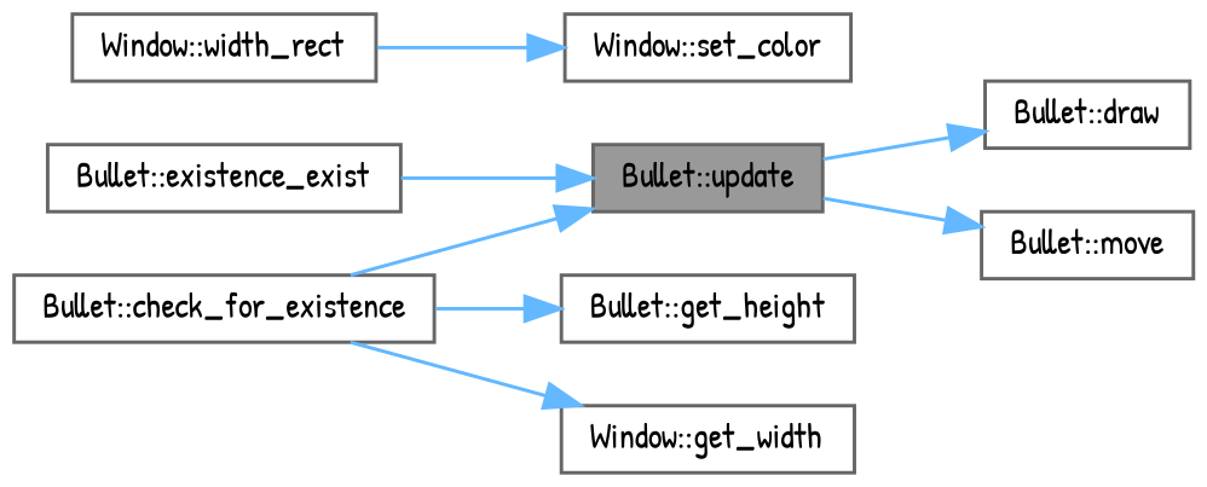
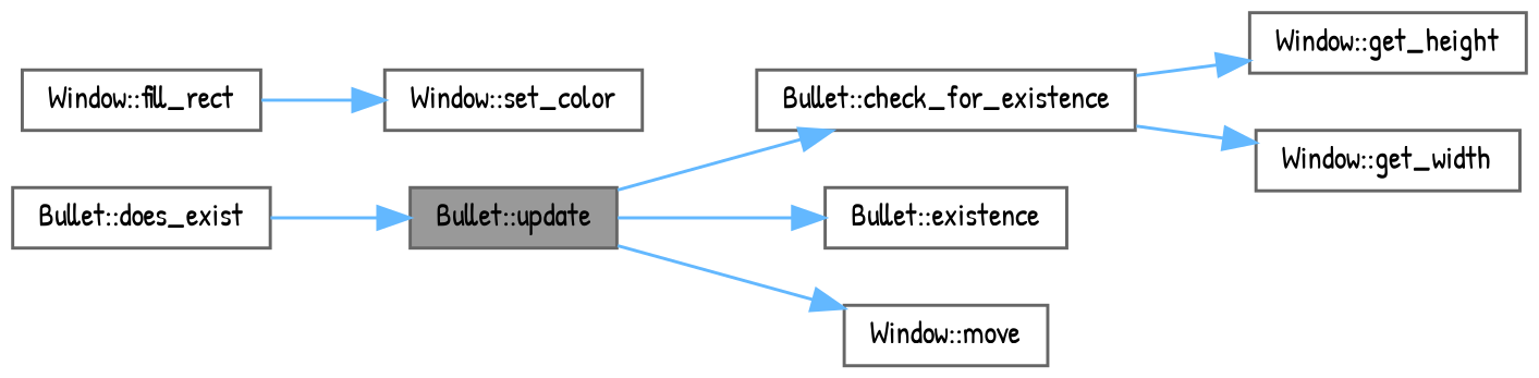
  digraph {
    fontname="Patrick Hand"
    rankdir=LR
    node [color=grey40 fillcolor=white fontname="Patrick Hand" fontsize=10 shape=box style=filled]
    edge [color=steelblue1 fontname="Patrick Hand" fontsize=10 labelfontname=Helvetica labelfontsize=10 style=solid]
    n1 [color=gray40 fillcolor=grey60 fontcolor=black height=0.2 label="Bullet::update" width=0.4]
    n2 [height=0.2 label="Bullet::check_for_existence" width=0.4]
-   n3 [height=0.2 label="Bullet::draw" width=0.4]
-   n4 [height=0.2 label="Bullet::move" width=0.4]
-   n5 [height=0.2 label="Bullet::get_height" width=0.4]
+   n3 [height=0.2 label="Bullet::existence" width=0.4]
+   n4 [height=0.2 label="Window::move" width=0.4]
+   n5 [height=0.2 label="Window::get_height" width=0.4]
    n6 [height=0.2 label="Window::get_width" width=0.4]
-   n7 [height=0.2 label="Bullet::existence_exist" width=0.4]
-   n8 [height=0.2 label="Window::width_rect" width=0.4]
+   n7 [height=0.2 label="Bullet::does_exist" width=0.4]
+   n8 [height=0.2 label="Window::fill_rect" width=0.4]
    n9 [height=0.2 label="Window::set_color" width=0.4]
-   n2 -> n1
+   n1 -> n2
    n1 -> n3
    n1 -> n4
    n2 -> n5
    n2 -> n6
    n7 -> n1
    n8 -> n9
  }
